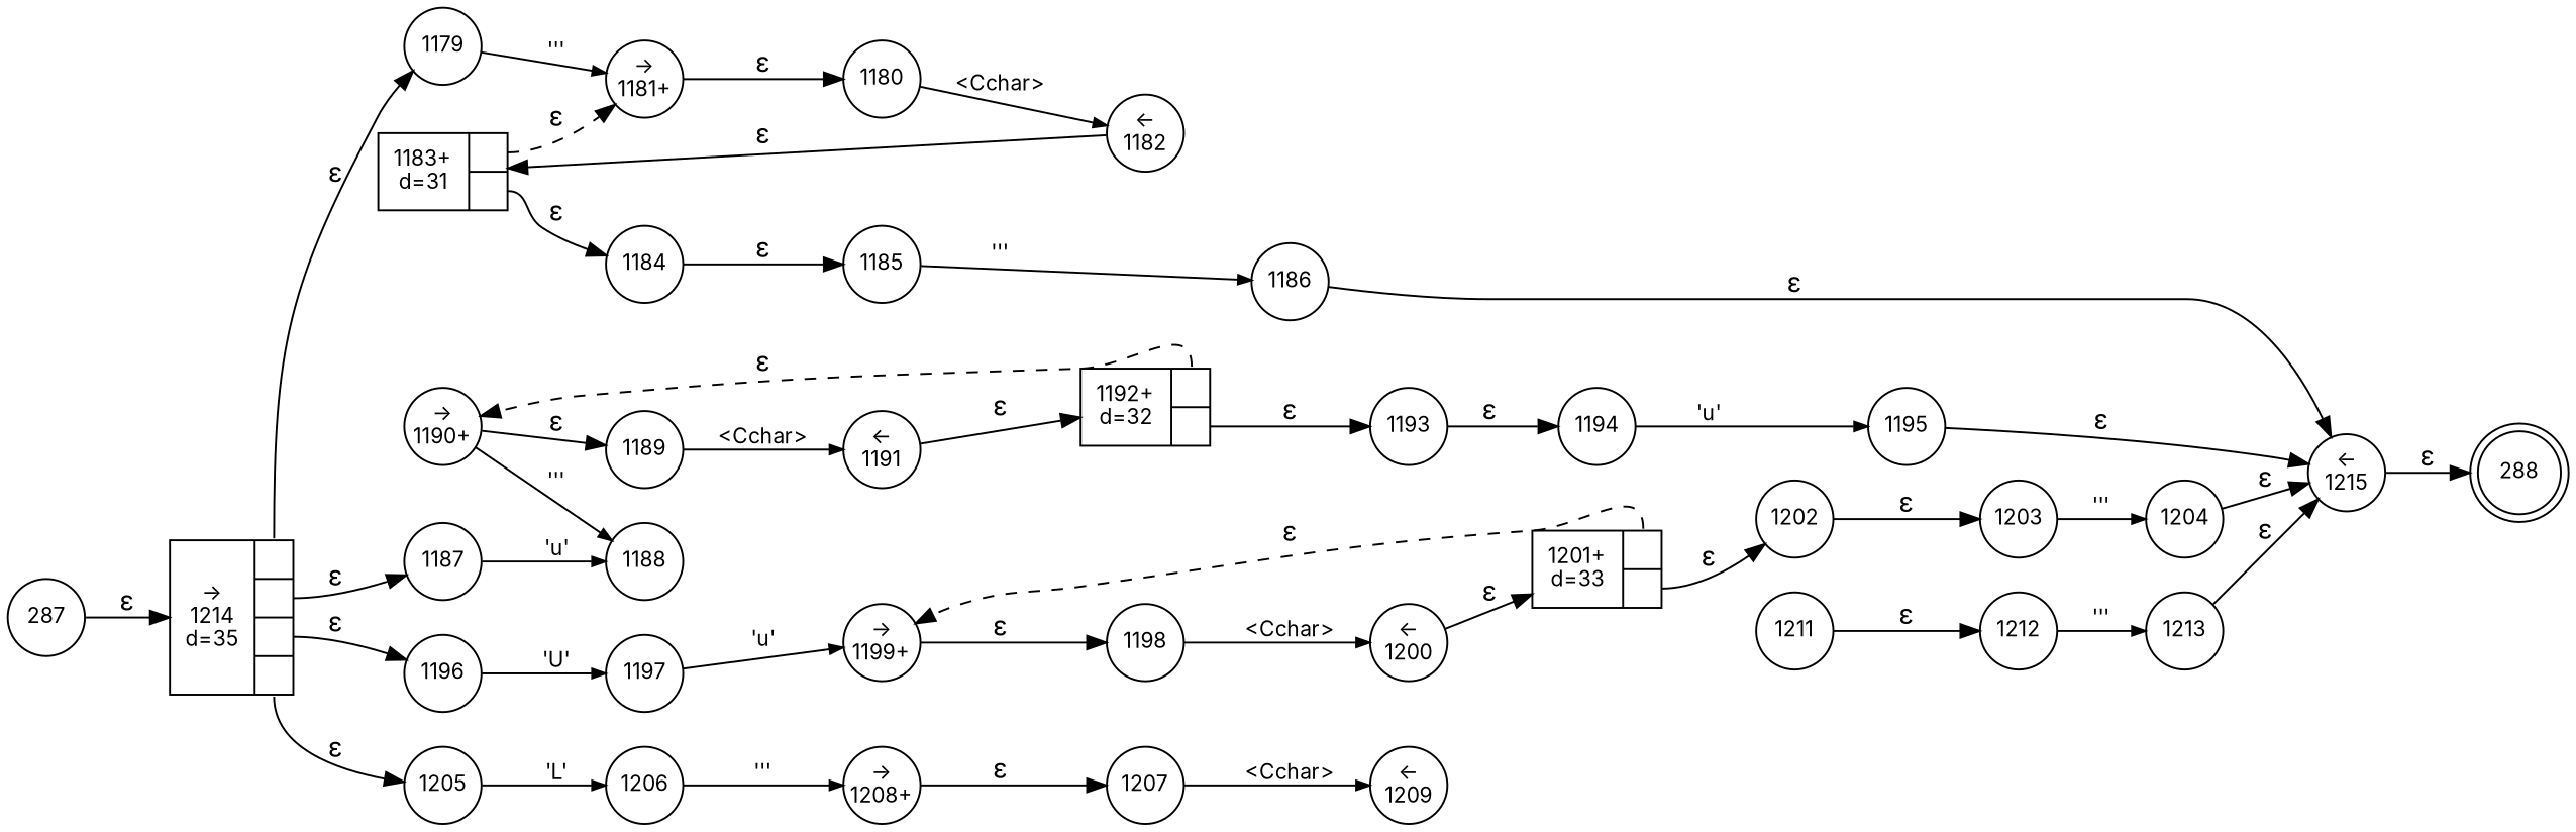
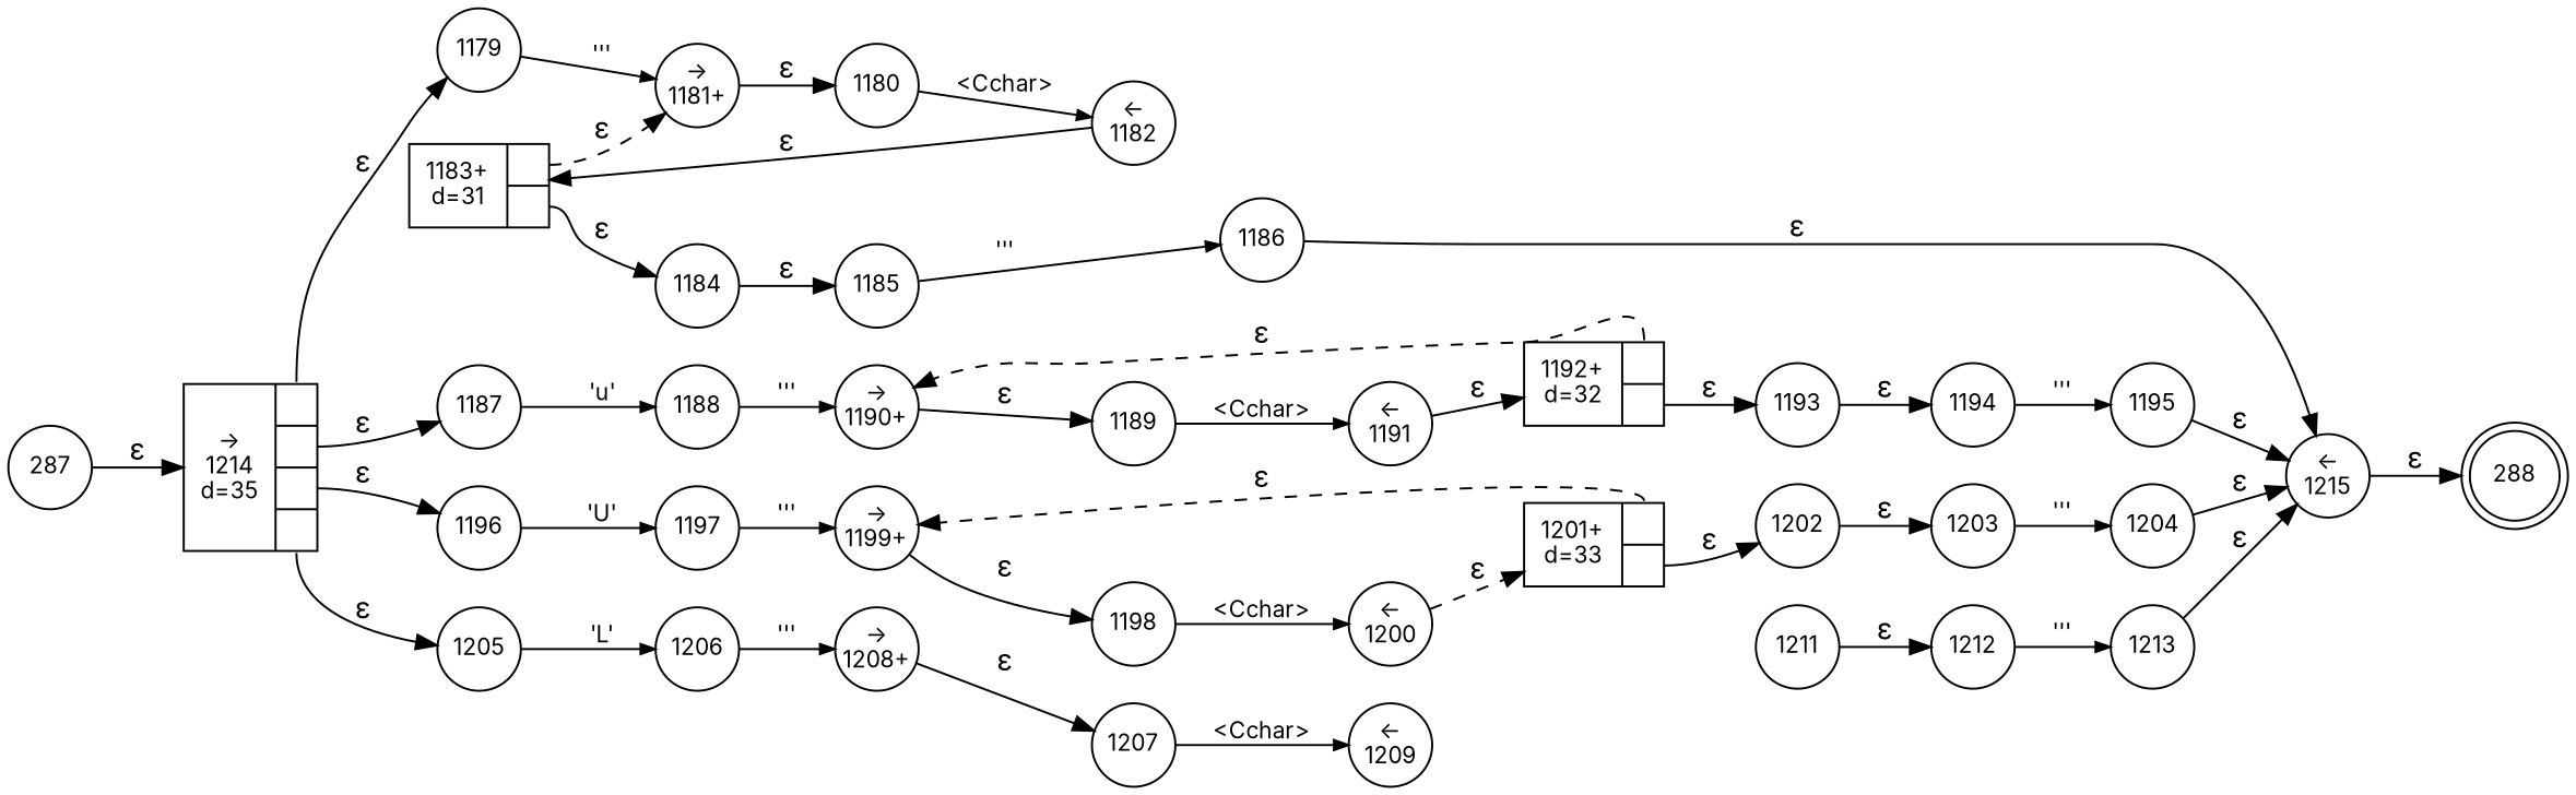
  digraph {
    fontname=Inter
    rankdir=LR
    node [fixedsize=true fontname=Inter fontsize=11 shape=circle peripheries=1]
    edge [fontname=Inter]
    n1 [label=288 shape=doublecircle width=.6 peripheries=""]
    n2 [label=1179 width=.55]
    n3 [label="&rarr;\n1181+" width=.55]
    n4 [label=1180 width=.55]
    n5 [label="&larr;\n1182" width=.55]
    n6 [fixedsize=false label="{1183+\nd=31|{<p0>|<p1>}}" shape=record]
    n7 [label=1184 width=.55]
    n8 [label=287 width=.55]
    n9 [fixedsize=false label="{&rarr;\n1214\nd=35|{<p0>|<p1>|<p2>|<p3>}}" shape=record]
    n10 [label=1187 width=.55]
    n11 [label=1196 width=.55]
    n12 [label=1205 width=.55]
    n13 [label=1185 width=.55]
    n14 [label=1186 width=.55]
    n15 [label="&larr;\n1215" width=.55]
    n16 [label=1188 width=.55]
    n17 [label="&rarr;\n1190+" width=.55]
    n18 [label=1189 width=.55]
    n19 [label="&larr;\n1191" width=.55]
    n20 [fixedsize=false label="{1192+\nd=32|{<p0>|<p1>}}" shape=record]
    n21 [label=1193 width=.55]
    n22 [label=1194 width=.55]
    n23 [label=1195 width=.55]
    n24 [label=1197 width=.55]
    n25 [label="&rarr;\n1199+" width=.55]
    n26 [label=1198 width=.55]
    n27 [label="&larr;\n1200" width=.55]
    n28 [fixedsize=false label="{1201+\nd=33|{<p0>|<p1>}}" shape=record]
    n29 [label=1202 width=.55]
    n30 [label=1203 width=.55]
    n31 [label=1204 width=.55]
    n32 [label=1206 width=.55]
    n33 [label="&rarr;\n1208+" width=.55]
    n34 [label=1207 width=.55]
    n35 [label="&larr;\n1209" width=.55]
    n36 [label=1211 width=.55]
    n37 [label=1212 width=.55]
    n38 [label=1213 width=.55]
    n2 -> n3 [arrowhead=normal arrowsize=.7 fontsize=11 label="'''"]
    n3 -> n4 [label="&epsilon;"]
    n4 -> n5 [arrowhead=normal arrowsize=.7 fontsize=11 label="<Cchar>"]
    n5 -> n6 [label="&epsilon;"]
    n6 -> n3 [label="&epsilon;" style=dashed tailport=p0]
    n6 -> n7 [label="&epsilon;" tailport=p1]
    n7 -> n13 [label="&epsilon;"]
    n8 -> n9 [label="&epsilon;"]
    n9 -> n2 [label="&epsilon;" tailport=p0]
    n9 -> n10 [label="&epsilon;" tailport=p1]
    n9 -> n11 [label="&epsilon;" tailport=p2]
    n9 -> n12 [label="&epsilon;" tailport=p3]
    n10 -> n16 [arrowhead=normal arrowsize=.7 fontsize=11 label="'u'"]
    n11 -> n24 [arrowhead=normal arrowsize=.7 fontsize=11 label="'U'"]
    n12 -> n32 [arrowhead=normal arrowsize=.7 fontsize=11 label="'L'"]
    n13 -> n14 [arrowhead=normal arrowsize=.7 fontsize=11 label="'''"]
    n14 -> n15 [label="&epsilon;"]
    n15 -> n1 [label="&epsilon;"]
-   n17 -> n16 [arrowhead=normal arrowsize=.7 fontsize=11 label="'''"]
+   n16 -> n17 [arrowhead=normal arrowsize=.7 fontsize=11 label="'''"]
    n17 -> n18 [label="&epsilon;"]
    n18 -> n19 [arrowhead=normal arrowsize=.7 fontsize=11 label="<Cchar>"]
    n19 -> n20 [label="&epsilon;"]
    n20 -> n17 [label="&epsilon;" style=dashed tailport=p0]
    n20 -> n21 [label="&epsilon;" tailport=p1]
    n21 -> n22 [label="&epsilon;"]
-   n22 -> n23 [arrowhead=normal arrowsize=.7 fontsize=11 label="'u'"]
+   n22 -> n23 [arrowhead=normal arrowsize=.7 fontsize=11 label="'''"]
    n23 -> n15 [label="&epsilon;"]
-   n24 -> n25 [arrowhead=normal arrowsize=.7 fontsize=11 label="'u'"]
+   n24 -> n25 [arrowhead=normal arrowsize=.7 fontsize=11 label="'''"]
    n25 -> n26 [label="&epsilon;"]
    n26 -> n27 [arrowhead=normal arrowsize=.7 fontsize=11 label="<Cchar>"]
-   n27 -> n28 [label="&epsilon;"]
+   n27 -> n28 [label="&epsilon;" style=dashed]
    n28 -> n25 [label="&epsilon;" style=dashed tailport=p0]
    n28 -> n29 [label="&epsilon;" tailport=p1]
    n29 -> n30 [label="&epsilon;"]
    n30 -> n31 [arrowhead=normal arrowsize=.7 fontsize=11 label="'''"]
    n31 -> n15 [label="&epsilon;"]
    n32 -> n33 [arrowhead=normal arrowsize=.7 fontsize=11 label="'''"]
    n33 -> n34 [label="&epsilon;"]
    n34 -> n35 [arrowhead=normal arrowsize=.7 fontsize=11 label="<Cchar>"]
    n36 -> n37 [label="&epsilon;"]
    n37 -> n38 [arrowhead=normal arrowsize=.7 fontsize=11 label="'''"]
    n38 -> n15 [label="&epsilon;"]
  }
